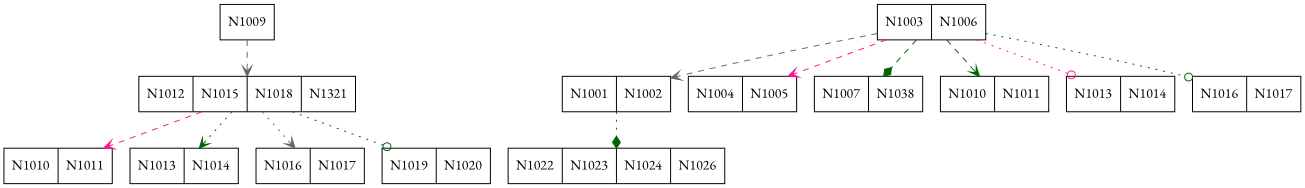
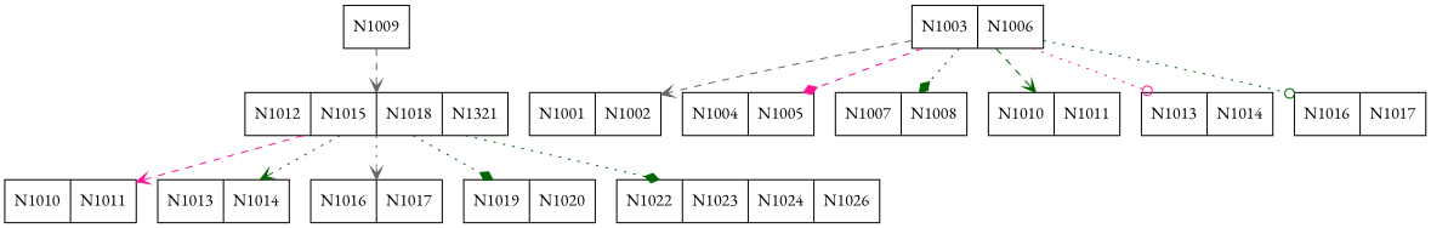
  digraph {
    fontname="EB Garamond"
    rank=same
    node [fontname="EB Garamond" shape=record]
    edge [arrowhead=vee color=darkgreen fontname="EB Garamond" style=dotted]
    n1 [label="<f0> N1009"]
    n2 [label="<f0> N1012 | <f1> N1015 | <f2> N1018 | <f3> N1321"]
    n3 [label="<f0> N1003 | <f1> N1006"]
    n4 [label="<f0> N1001 | <f1> N1002"]
    n5 [label="<f0> N1004 | <f1> N1005"]
-   n6 [label="<f0> N1007 | <f1> N1038"]
+   n6 [label="<f0> N1007 | <f1> N1008"]
    n7 [label="<f0> N1010 | <f1> N1011"]
    n8 [label="<f0> N1013 | <f1> N1014"]
    n9 [label="<f0> N1016 | <f1> N1017"]
    n10 [label="<f0> N1010 | <f1> N1011"]
    n11 [label="<f0> N1013 | <f1> N1014"]
    n12 [label="<f0> N1016 | <f1> N1017"]
    n13 [label="<f0> N1019 | <f1> N1020"]
    n14 [label="<f0> N1022 | <f1> N1023 | <f2> N1024 | <f3> N1026"]
    n1 -> n2 [color=gray40 style=dashed]
    n2 -> n10 [color=deeppink style=dashed]
    n2 -> n11
    n2 -> n12 [color=gray40]
-   n2 -> n13 [arrowhead=odot]
-   n4 -> n14 [arrowhead=diamond]
+   n2 -> n13 [arrowhead=diamond]
+   n2 -> n14 [arrowhead=diamond]
    n3 -> n4 [color=gray40 style=dashed]
-   n3 -> n5 [color=deeppink style=dashed]
-   n3 -> n6 [arrowhead=diamond style=dashed]
+   n3 -> n5 [arrowhead=diamond color=deeppink style=dashed]
+   n3 -> n6 [arrowhead=diamond]
    n3 -> n7 [style=dashed]
    n3 -> n8 [arrowhead=odot color=deeppink]
    n3 -> n9 [arrowhead=odot]
  }
